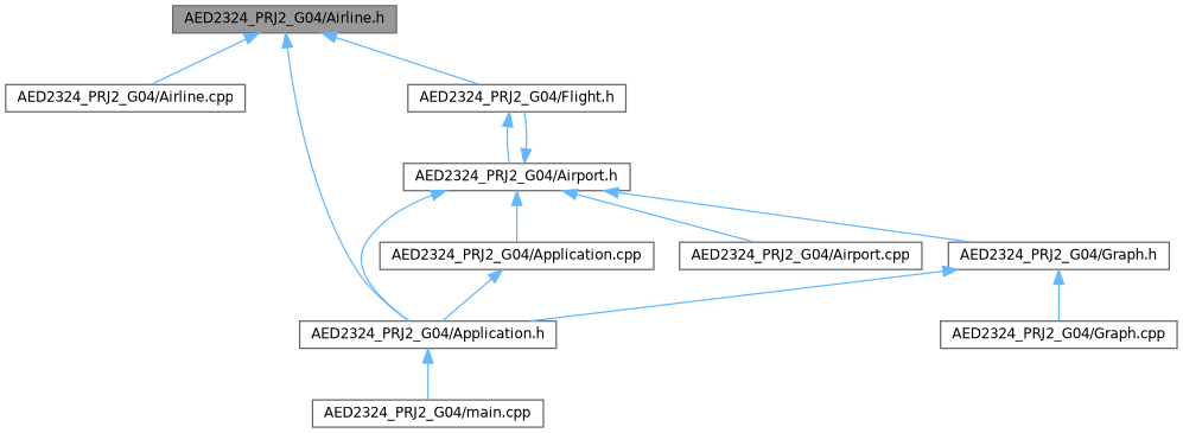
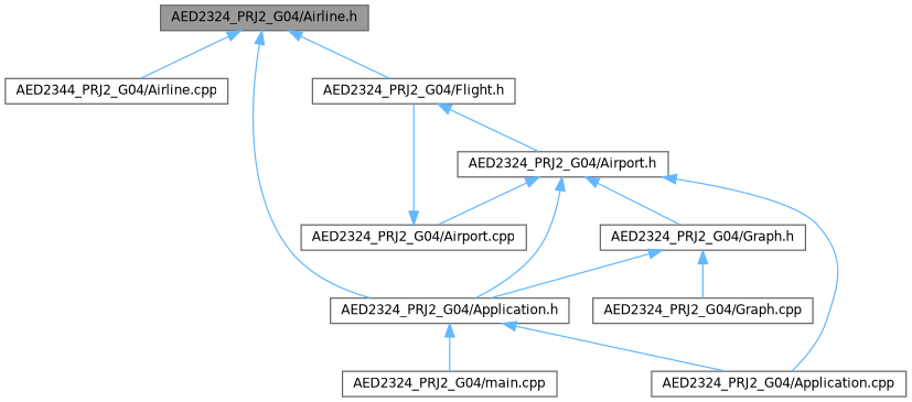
  digraph {
    node [color=grey40 fillcolor=white fontname=Helvetica fontsize=10 shape=box style=filled]
    edge [color=steelblue1 dir=back fontname=Helvetica fontsize=10 labelfontname=Helvetica labelfontsize=10 style=solid]
    n1 [color=gray40 fillcolor=grey60 fontcolor=black height=0.2 label="AED2324_PRJ2_G04/Airline.h" width=0.4]
-   n2 [height=0.2 label="AED2324_PRJ2_G04/Airline.cpp" width=0.4]
+   n2 [height=0.2 label="AED2344_PRJ2_G04/Airline.cpp" width=0.4]
    n3 [height=0.2 label="AED2324_PRJ2_G04/Application.h" width=0.4]
    n4 [height=0.2 label="AED2324_PRJ2_G04/Flight.h" width=0.4]
    n5 [height=0.2 label="AED2324_PRJ2_G04/Application.cpp" width=0.4]
    n6 [height=0.2 label="AED2324_PRJ2_G04/main.cpp" width=0.4]
    n7 [height=0.2 label="AED2324_PRJ2_G04/Airport.h" width=0.4]
    n8 [height=0.2 label="AED2324_PRJ2_G04/Airport.cpp" width=0.4]
    n9 [height=0.2 label="AED2324_PRJ2_G04/Graph.h" width=0.4]
    n10 [height=0.2 label="AED2324_PRJ2_G04/Graph.cpp" width=0.4]
    n1 -> n2
    n1 -> n3
    n1 -> n4
-   n5 -> n3
+   n3 -> n5
    n3 -> n6
    n4 -> n7
    n7 -> n3
-   n7 -> n4
+   n8 -> n4
    n7 -> n5
    n7 -> n8
    n7 -> n9
    n9 -> n3
    n9 -> n10
  }
